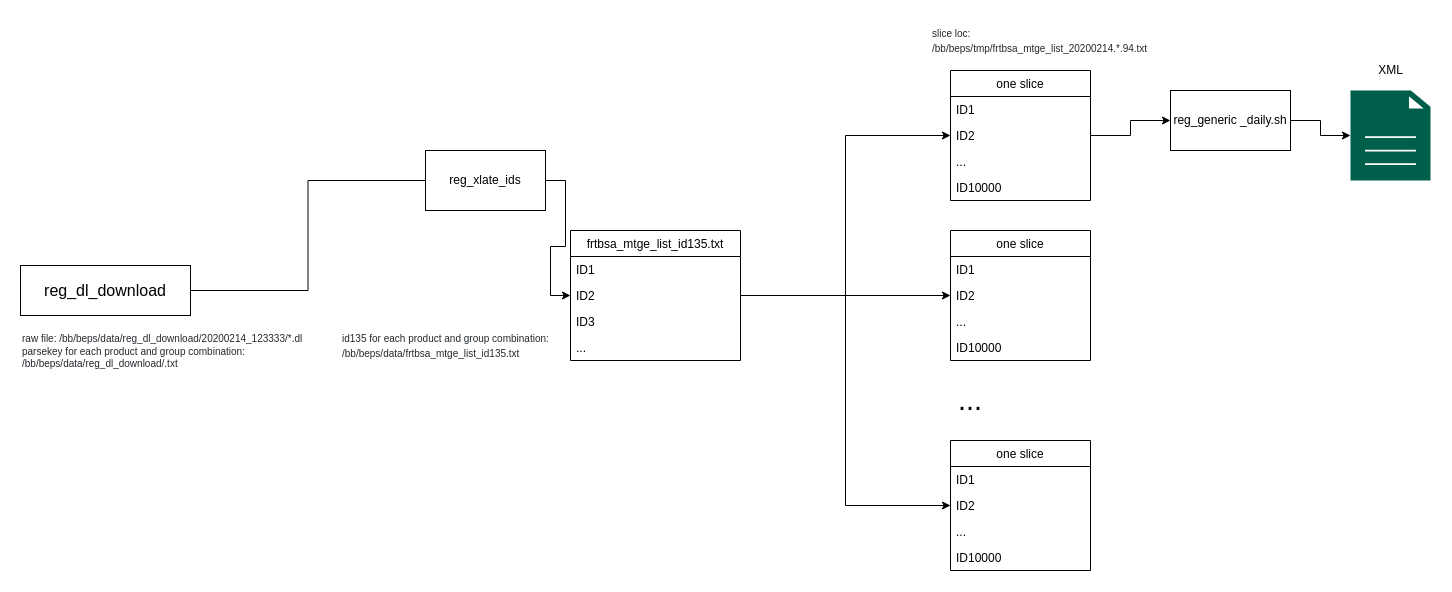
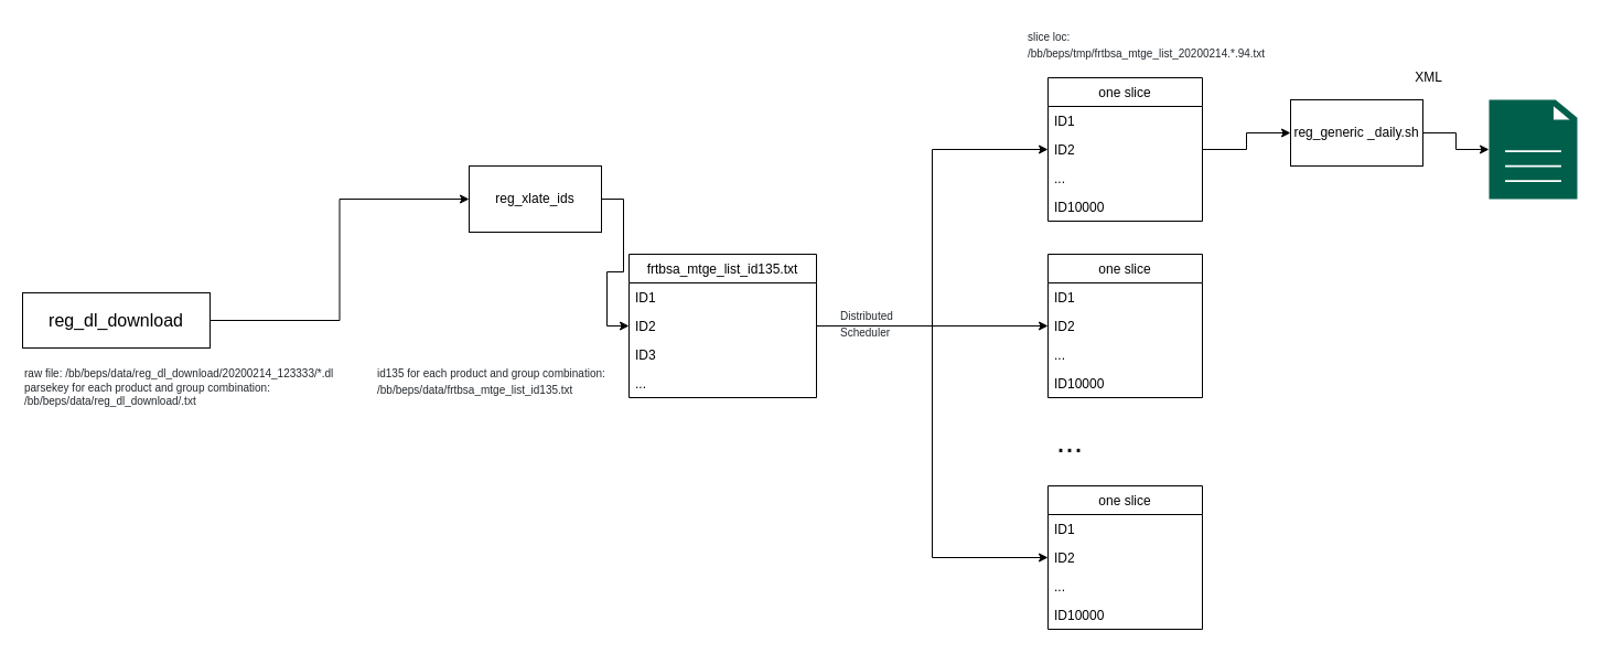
  <mxCell id="0" />
  <mxCell id="1" parent="0" />
- <mxCell id="2" style="edgeStyle=orthogonalEdgeStyle;rounded=0;orthogonalLoop=1;jettySize=auto;html=1;exitX=1;exitY=0.5;exitDx=0;exitDy=0;entryX=0;entryY=0.5;entryDx=0;entryDy=0;endArrow=none;" edge="1" parent="1" source="3" target="6"><mxGeometry relative="1" as="geometry" /></mxCell>
+ <mxCell id="2" style="edgeStyle=orthogonalEdgeStyle;rounded=0;orthogonalLoop=1;jettySize=auto;html=1;exitX=1;exitY=0.5;exitDx=0;exitDy=0;entryX=0;entryY=0.5;entryDx=0;entryDy=0;" edge="1" parent="1" source="3" target="6"><mxGeometry relative="1" as="geometry" /></mxCell>
  <mxCell id="3" value="&lt;font style=&quot;font-size: 16px&quot;&gt;reg_dl_download&lt;/font&gt;" style="rounded=0;whiteSpace=wrap;html=1;" vertex="1" parent="1"><mxGeometry x="20" y="265" width="170" height="50" as="geometry" /></mxCell>
  <mxCell id="4" value="&lt;span style=&quot;color: rgb(36 , 41 , 46) ; background-color: rgb(255 , 255 , 255) ; font-size: 10px&quot;&gt;&lt;font style=&quot;font-size: 10px&quot;&gt;raw file: /bb/beps/data/reg_dl_download/20200214_123333/*.dl&lt;br&gt;&lt;div&gt;&lt;span style=&quot;box-sizing: border-box ; font-family: , &amp;#34;blinkmacsystemfont&amp;#34; , &amp;#34;segoe ui&amp;#34; , &amp;#34;helvetica&amp;#34; , &amp;#34;arial&amp;#34; , sans-serif , &amp;#34;apple color emoji&amp;#34; , &amp;#34;segoe ui emoji&amp;#34; , &amp;#34;segoe ui symbol&amp;#34;&quot;&gt;parsekey for each product and group combination: /bb/beps/data/reg_dl_download/&lt;/span&gt;&lt;span style=&quot;font-family: , &amp;#34;blinkmacsystemfont&amp;#34; , &amp;#34;segoe ui&amp;#34; , &amp;#34;helvetica&amp;#34; , &amp;#34;arial&amp;#34; , sans-serif , &amp;#34;apple color emoji&amp;#34; , &amp;#34;segoe ui emoji&amp;#34; , &amp;#34;segoe ui symbol&amp;#34;&quot;&gt;.txt&lt;/span&gt;&lt;/div&gt;&lt;/font&gt;&lt;/span&gt;" style="text;html=1;strokeColor=none;fillColor=none;align=left;verticalAlign=middle;whiteSpace=wrap;rounded=0;" vertex="1" parent="1"><mxGeometry x="20" y="325" width="290" height="50" as="geometry" /></mxCell>
  <mxCell id="5" style="edgeStyle=orthogonalEdgeStyle;rounded=0;orthogonalLoop=1;jettySize=auto;html=1;exitX=1;exitY=0.5;exitDx=0;exitDy=0;entryX=0;entryY=0.5;entryDx=0;entryDy=0;" edge="1" parent="1" source="6" target="10"><mxGeometry relative="1" as="geometry" /></mxCell>
  <mxCell id="6" value="reg_xlate_ids" style="rounded=0;whiteSpace=wrap;html=1;" vertex="1" parent="1"><mxGeometry x="425" y="150" width="120" height="60" as="geometry" /></mxCell>
  <mxCell id="7" value="&lt;font color=&quot;#24292e&quot; size=&quot;1&quot;&gt;&lt;span style=&quot;background-color: rgb(255 , 255 , 255)&quot;&gt;id135 for each product and group combination:&amp;nbsp;&lt;br&gt;/bb/beps/data/frtbsa_mtge_list_id135.txt&lt;br&gt;&lt;/span&gt;&lt;/font&gt;" style="text;html=1;strokeColor=none;fillColor=none;align=left;verticalAlign=middle;whiteSpace=wrap;rounded=0;" vertex="1" parent="1"><mxGeometry x="340" y="325" width="230" height="40" as="geometry" /></mxCell>
  <mxCell id="8" value="frtbsa_mtge_list_id135.txt" style="swimlane;fontStyle=0;childLayout=stackLayout;horizontal=1;startSize=26;fillColor=none;horizontalStack=0;resizeParent=1;resizeParentMax=0;resizeLast=0;collapsible=1;marginBottom=0;" vertex="1" parent="1"><mxGeometry x="570" y="230" width="170" height="130" as="geometry" /></mxCell>
  <mxCell id="9" value="ID1" style="text;strokeColor=none;fillColor=none;align=left;verticalAlign=top;spacingLeft=4;spacingRight=4;overflow=hidden;rotatable=0;points=[[0,0.5],[1,0.5]];portConstraint=eastwest;" vertex="1" parent="8"><mxGeometry y="26" width="170" height="26" as="geometry" /></mxCell>
  <mxCell id="10" value="ID2" style="text;strokeColor=none;fillColor=none;align=left;verticalAlign=top;spacingLeft=4;spacingRight=4;overflow=hidden;rotatable=0;points=[[0,0.5],[1,0.5]];portConstraint=eastwest;" vertex="1" parent="8"><mxGeometry y="52" width="170" height="26" as="geometry" /></mxCell>
  <mxCell id="11" value="ID3" style="text;strokeColor=none;fillColor=none;align=left;verticalAlign=top;spacingLeft=4;spacingRight=4;overflow=hidden;rotatable=0;points=[[0,0.5],[1,0.5]];portConstraint=eastwest;" vertex="1" parent="8"><mxGeometry y="78" width="170" height="26" as="geometry" /></mxCell>
  <mxCell id="12" value="..." style="text;strokeColor=none;fillColor=none;align=left;verticalAlign=top;spacingLeft=4;spacingRight=4;overflow=hidden;rotatable=0;points=[[0,0.5],[1,0.5]];portConstraint=eastwest;" vertex="1" parent="8"><mxGeometry y="104" width="170" height="26" as="geometry" /></mxCell>
  <mxCell id="13" value="one slice" style="swimlane;fontStyle=0;childLayout=stackLayout;horizontal=1;startSize=26;fillColor=none;horizontalStack=0;resizeParent=1;resizeParentMax=0;resizeLast=0;collapsible=1;marginBottom=0;" vertex="1" parent="1"><mxGeometry x="950" y="70" width="140" height="130" as="geometry" /></mxCell>
  <mxCell id="14" value="ID1" style="text;strokeColor=none;fillColor=none;align=left;verticalAlign=top;spacingLeft=4;spacingRight=4;overflow=hidden;rotatable=0;points=[[0,0.5],[1,0.5]];portConstraint=eastwest;" vertex="1" parent="13"><mxGeometry y="26" width="140" height="26" as="geometry" /></mxCell>
  <mxCell id="15" value="ID2" style="text;strokeColor=none;fillColor=none;align=left;verticalAlign=top;spacingLeft=4;spacingRight=4;overflow=hidden;rotatable=0;points=[[0,0.5],[1,0.5]];portConstraint=eastwest;" vertex="1" parent="13"><mxGeometry y="52" width="140" height="26" as="geometry" /></mxCell>
  <mxCell id="16" value="..." style="text;strokeColor=none;fillColor=none;align=left;verticalAlign=top;spacingLeft=4;spacingRight=4;overflow=hidden;rotatable=0;points=[[0,0.5],[1,0.5]];portConstraint=eastwest;" vertex="1" parent="13"><mxGeometry y="78" width="140" height="26" as="geometry" /></mxCell>
  <mxCell id="17" value="ID10000" style="text;strokeColor=none;fillColor=none;align=left;verticalAlign=top;spacingLeft=4;spacingRight=4;overflow=hidden;rotatable=0;points=[[0,0.5],[1,0.5]];portConstraint=eastwest;" vertex="1" parent="13"><mxGeometry y="104" width="140" height="26" as="geometry" /></mxCell>
  <mxCell id="18" value="one slice" style="swimlane;fontStyle=0;childLayout=stackLayout;horizontal=1;startSize=26;fillColor=none;horizontalStack=0;resizeParent=1;resizeParentMax=0;resizeLast=0;collapsible=1;marginBottom=0;" vertex="1" parent="1"><mxGeometry x="950" y="230" width="140" height="130" as="geometry" /></mxCell>
  <mxCell id="19" value="ID1" style="text;strokeColor=none;fillColor=none;align=left;verticalAlign=top;spacingLeft=4;spacingRight=4;overflow=hidden;rotatable=0;points=[[0,0.5],[1,0.5]];portConstraint=eastwest;" vertex="1" parent="18"><mxGeometry y="26" width="140" height="26" as="geometry" /></mxCell>
  <mxCell id="20" value="ID2" style="text;strokeColor=none;fillColor=none;align=left;verticalAlign=top;spacingLeft=4;spacingRight=4;overflow=hidden;rotatable=0;points=[[0,0.5],[1,0.5]];portConstraint=eastwest;" vertex="1" parent="18"><mxGeometry y="52" width="140" height="26" as="geometry" /></mxCell>
  <mxCell id="21" value="..." style="text;strokeColor=none;fillColor=none;align=left;verticalAlign=top;spacingLeft=4;spacingRight=4;overflow=hidden;rotatable=0;points=[[0,0.5],[1,0.5]];portConstraint=eastwest;" vertex="1" parent="18"><mxGeometry y="78" width="140" height="26" as="geometry" /></mxCell>
  <mxCell id="22" value="ID10000" style="text;strokeColor=none;fillColor=none;align=left;verticalAlign=top;spacingLeft=4;spacingRight=4;overflow=hidden;rotatable=0;points=[[0,0.5],[1,0.5]];portConstraint=eastwest;" vertex="1" parent="18"><mxGeometry y="104" width="140" height="26" as="geometry" /></mxCell>
  <mxCell id="23" value="&lt;font style=&quot;font-size: 29px&quot;&gt;...&lt;/font&gt;" style="text;html=1;strokeColor=none;fillColor=none;align=center;verticalAlign=middle;whiteSpace=wrap;rounded=0;" vertex="1" parent="1"><mxGeometry x="950" y="390" width="40" height="20" as="geometry" /></mxCell>
  <mxCell id="24" value="one slice" style="swimlane;fontStyle=0;childLayout=stackLayout;horizontal=1;startSize=26;fillColor=none;horizontalStack=0;resizeParent=1;resizeParentMax=0;resizeLast=0;collapsible=1;marginBottom=0;" vertex="1" parent="1"><mxGeometry x="950" y="440" width="140" height="130" as="geometry" /></mxCell>
  <mxCell id="25" value="ID1" style="text;strokeColor=none;fillColor=none;align=left;verticalAlign=top;spacingLeft=4;spacingRight=4;overflow=hidden;rotatable=0;points=[[0,0.5],[1,0.5]];portConstraint=eastwest;" vertex="1" parent="24"><mxGeometry y="26" width="140" height="26" as="geometry" /></mxCell>
  <mxCell id="26" value="ID2" style="text;strokeColor=none;fillColor=none;align=left;verticalAlign=top;spacingLeft=4;spacingRight=4;overflow=hidden;rotatable=0;points=[[0,0.5],[1,0.5]];portConstraint=eastwest;" vertex="1" parent="24"><mxGeometry y="52" width="140" height="26" as="geometry" /></mxCell>
  <mxCell id="27" value="..." style="text;strokeColor=none;fillColor=none;align=left;verticalAlign=top;spacingLeft=4;spacingRight=4;overflow=hidden;rotatable=0;points=[[0,0.5],[1,0.5]];portConstraint=eastwest;" vertex="1" parent="24"><mxGeometry y="78" width="140" height="26" as="geometry" /></mxCell>
  <mxCell id="28" value="ID10000" style="text;strokeColor=none;fillColor=none;align=left;verticalAlign=top;spacingLeft=4;spacingRight=4;overflow=hidden;rotatable=0;points=[[0,0.5],[1,0.5]];portConstraint=eastwest;" vertex="1" parent="24"><mxGeometry y="104" width="140" height="26" as="geometry" /></mxCell>
  <mxCell id="29" value="&lt;font color=&quot;#24292e&quot; size=&quot;1&quot;&gt;&lt;span style=&quot;background-color: rgb(255 , 255 , 255)&quot;&gt;slice loc: /bb/beps/tmp/frtbsa_mtge_list_20200214.*.94.txt&lt;br&gt;&lt;/span&gt;&lt;/font&gt;" style="text;html=1;strokeColor=none;fillColor=none;align=left;verticalAlign=middle;whiteSpace=wrap;rounded=0;" vertex="1" parent="1"><mxGeometry x="930" y="20" width="220" height="40" as="geometry" /></mxCell>
+ <mxCell id="30" value="&lt;font color=&quot;#24292e&quot; size=&quot;1&quot;&gt;&lt;span style=&quot;background-color: rgb(255 , 255 , 255)&quot;&gt;Distributed Scheduler&lt;br&gt;&lt;/span&gt;&lt;/font&gt;" style="text;html=1;strokeColor=none;fillColor=none;align=left;verticalAlign=middle;whiteSpace=wrap;rounded=0;" vertex="1" parent="1"><mxGeometry x="760" y="280" width="50" height="25" as="geometry" /></mxCell>
  <mxCell id="31" style="edgeStyle=orthogonalEdgeStyle;rounded=0;orthogonalLoop=1;jettySize=auto;html=1;exitX=1;exitY=0.5;exitDx=0;exitDy=0;" edge="1" parent="1" source="10" target="20"><mxGeometry relative="1" as="geometry" /></mxCell>
  <mxCell id="32" style="edgeStyle=orthogonalEdgeStyle;rounded=0;orthogonalLoop=1;jettySize=auto;html=1;exitX=1;exitY=0.5;exitDx=0;exitDy=0;entryX=0;entryY=0.5;entryDx=0;entryDy=0;" edge="1" parent="1" source="10" target="15"><mxGeometry relative="1" as="geometry" /></mxCell>
  <mxCell id="33" style="edgeStyle=orthogonalEdgeStyle;rounded=0;orthogonalLoop=1;jettySize=auto;html=1;exitX=1;exitY=0.5;exitDx=0;exitDy=0;entryX=0;entryY=0.5;entryDx=0;entryDy=0;" edge="1" parent="1" source="10" target="26"><mxGeometry relative="1" as="geometry" /></mxCell>
  <mxCell id="34" style="edgeStyle=orthogonalEdgeStyle;rounded=0;orthogonalLoop=1;jettySize=auto;html=1;exitX=1;exitY=0.5;exitDx=0;exitDy=0;" edge="1" parent="1" source="35" target="37"><mxGeometry relative="1" as="geometry" /></mxCell>
  <mxCell id="35" value="reg_generic _daily.sh" style="rounded=0;whiteSpace=wrap;html=1;" vertex="1" parent="1"><mxGeometry x="1170" y="90" width="120" height="60" as="geometry" /></mxCell>
  <mxCell id="36" style="edgeStyle=orthogonalEdgeStyle;rounded=0;orthogonalLoop=1;jettySize=auto;html=1;exitX=1;exitY=0.5;exitDx=0;exitDy=0;entryX=0;entryY=0.5;entryDx=0;entryDy=0;" edge="1" parent="1" source="15" target="35"><mxGeometry relative="1" as="geometry" /></mxCell>
  <mxCell id="37" value="" style="pointerEvents=1;shadow=0;dashed=0;html=1;strokeColor=none;fillColor=#005F4B;labelPosition=center;verticalLabelPosition=bottom;verticalAlign=top;align=center;outlineConnect=0;shape=mxgraph.veeam2.file;" vertex="1" parent="1"><mxGeometry x="1350" y="90" width="80" height="90" as="geometry" /></mxCell>
- <mxCell id="38" value="XML" style="text;html=1;align=center;verticalAlign=middle;resizable=0;points=[];autosize=1;" vertex="1" parent="1"><mxGeometry x="1370" y="60" width="40" height="20" as="geometry" /></mxCell>
+ <mxCell id="38" value="XML" style="text;html=1;align=center;verticalAlign=middle;resizable=0;points=[];autosize=1;" vertex="1" parent="1"><mxGeometry x="1275" y="60" width="40" height="20" as="geometry" /></mxCell>
